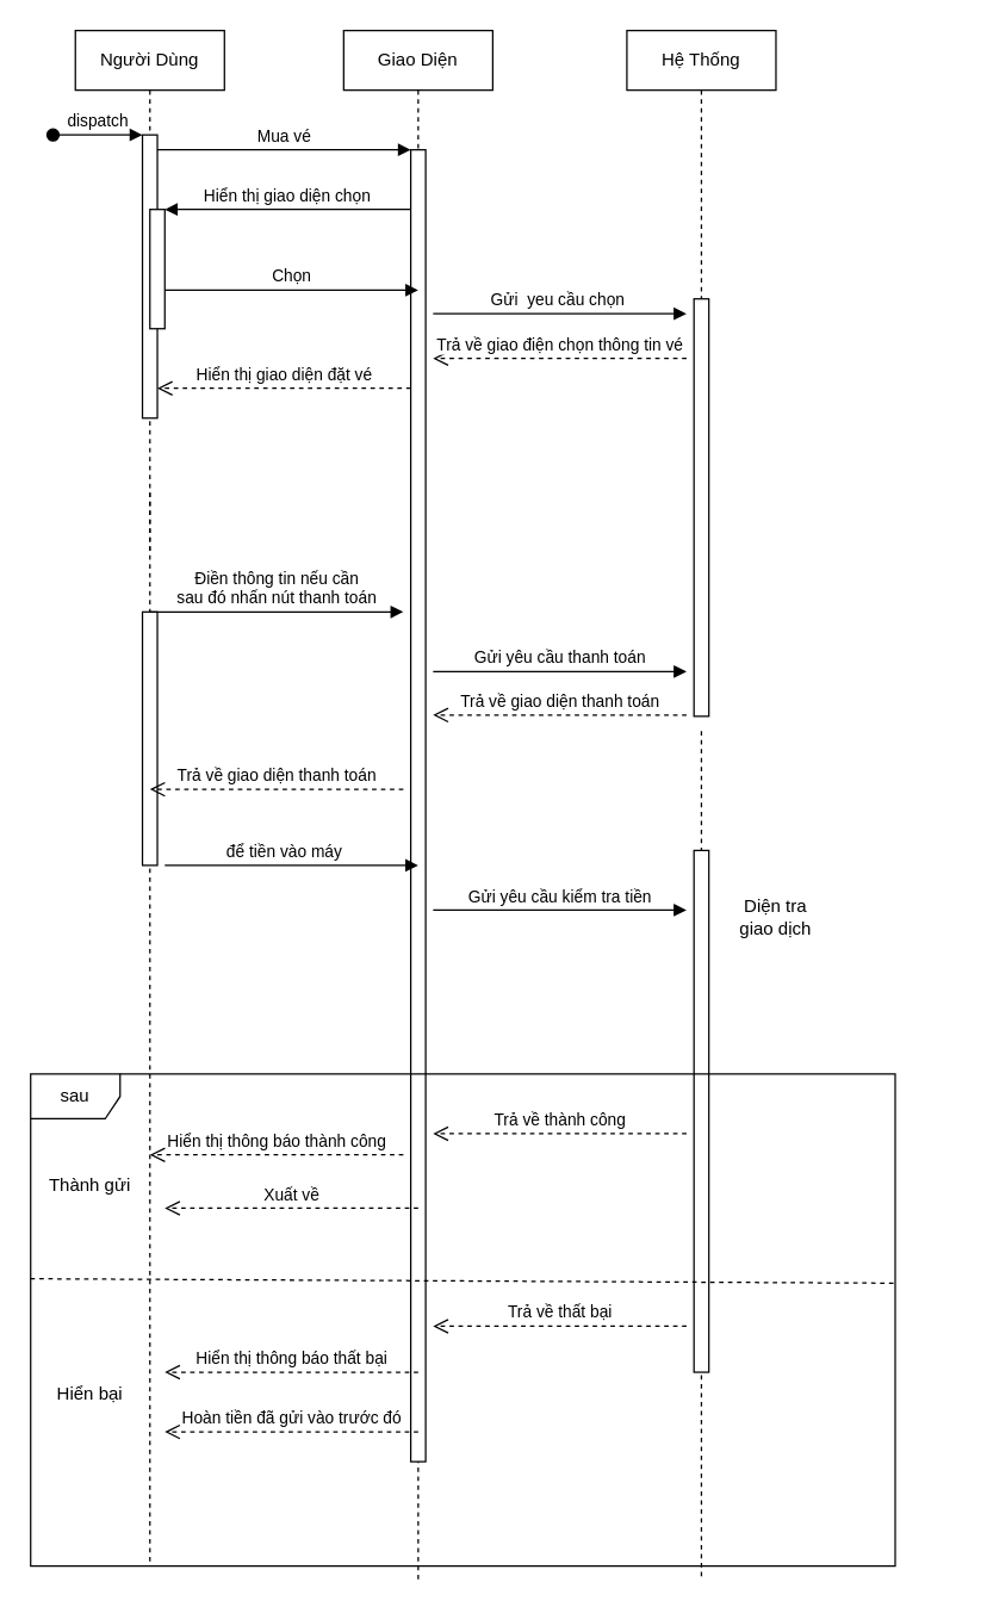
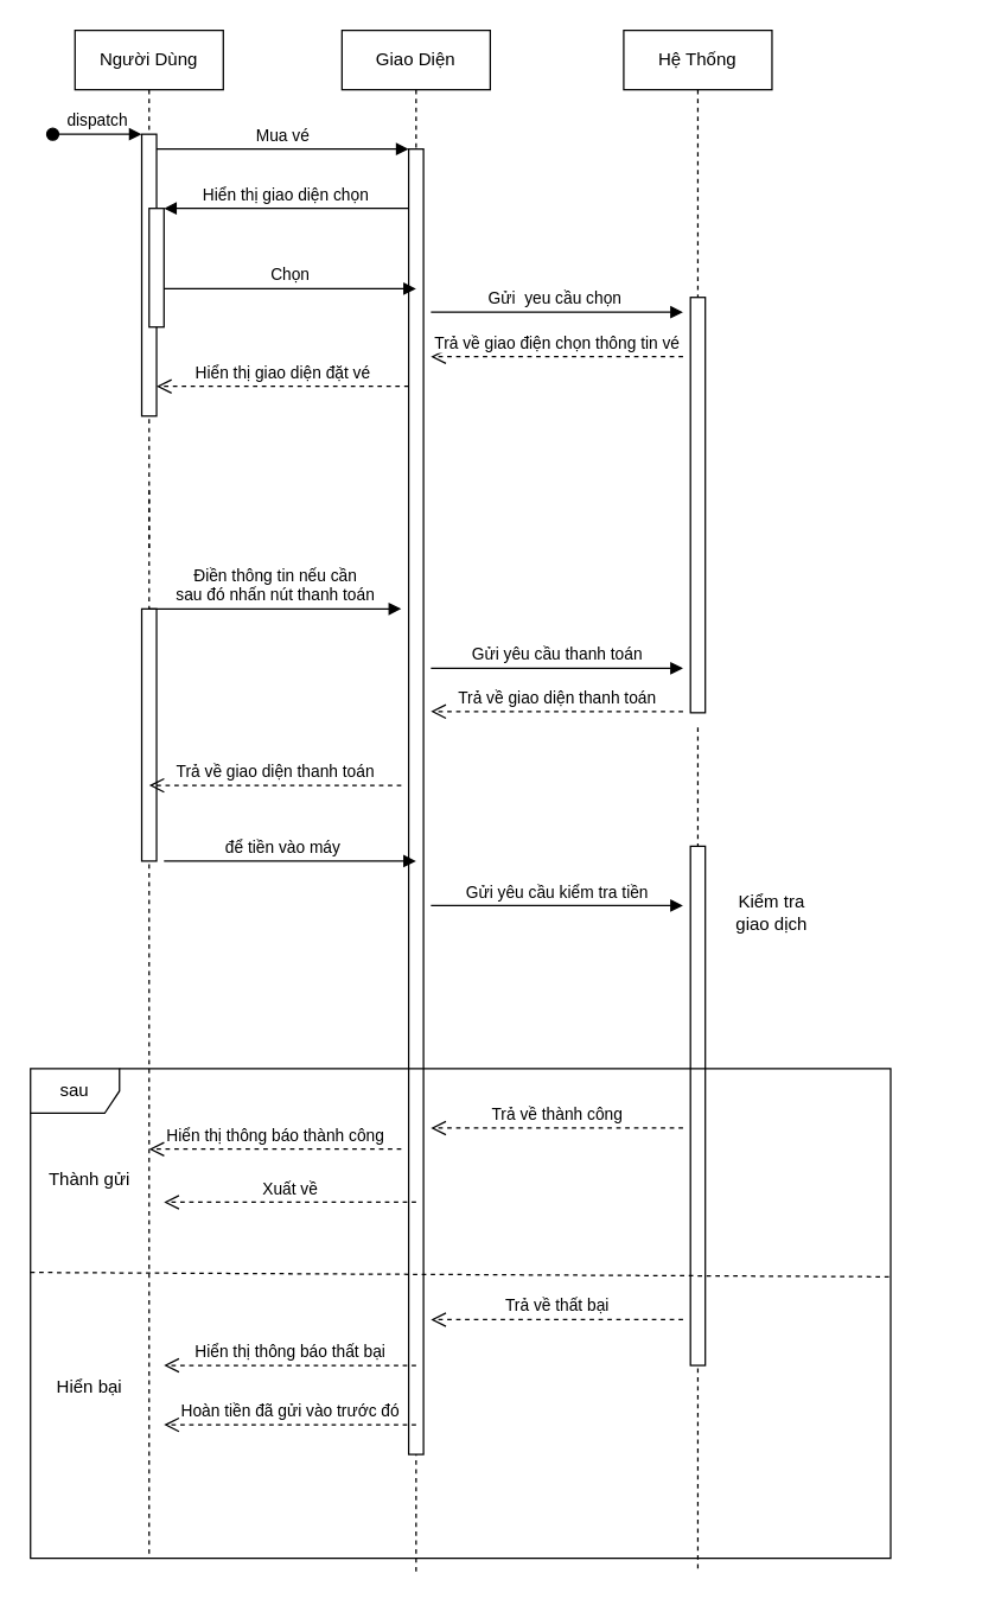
  <mxCell id="0" />
  <mxCell id="1" parent="0" />
  <mxCell id="2" value="Người Dùng" style="shape=umlLifeline;perimeter=lifelinePerimeter;whiteSpace=wrap;html=1;container=0;dropTarget=0;collapsible=0;recursiveResize=0;outlineConnect=0;portConstraint=eastwest;newEdgeStyle={&quot;edgeStyle&quot;:&quot;elbowEdgeStyle&quot;,&quot;elbow&quot;:&quot;vertical&quot;,&quot;curved&quot;:0,&quot;rounded&quot;:0};" vertex="1" parent="1"><mxGeometry x="50" y="20" width="100" height="350" as="geometry" /></mxCell>
  <mxCell id="3" value="" style="html=1;points=[];perimeter=orthogonalPerimeter;outlineConnect=0;targetShapes=umlLifeline;portConstraint=eastwest;newEdgeStyle={&quot;edgeStyle&quot;:&quot;elbowEdgeStyle&quot;,&quot;elbow&quot;:&quot;vertical&quot;,&quot;curved&quot;:0,&quot;rounded&quot;:0};" vertex="1" parent="2"><mxGeometry x="45" y="70" width="10" height="190" as="geometry" /></mxCell>
  <mxCell id="4" value="dispatch" style="html=1;verticalAlign=bottom;startArrow=oval;endArrow=block;startSize=8;edgeStyle=elbowEdgeStyle;elbow=vertical;curved=0;rounded=0;" edge="1" parent="2" target="3"><mxGeometry relative="1" as="geometry"><mxPoint x="-15" y="70" as="sourcePoint" /></mxGeometry></mxCell>
  <mxCell id="5" value="" style="html=1;points=[];perimeter=orthogonalPerimeter;outlineConnect=0;targetShapes=umlLifeline;portConstraint=eastwest;newEdgeStyle={&quot;edgeStyle&quot;:&quot;elbowEdgeStyle&quot;,&quot;elbow&quot;:&quot;vertical&quot;,&quot;curved&quot;:0,&quot;rounded&quot;:0};" vertex="1" parent="2"><mxGeometry x="50" y="120" width="10" height="80" as="geometry" /></mxCell>
  <mxCell id="6" value="Giao Diện" style="shape=umlLifeline;perimeter=lifelinePerimeter;whiteSpace=wrap;html=1;container=0;dropTarget=0;collapsible=0;recursiveResize=0;outlineConnect=0;portConstraint=eastwest;newEdgeStyle={&quot;edgeStyle&quot;:&quot;elbowEdgeStyle&quot;,&quot;elbow&quot;:&quot;vertical&quot;,&quot;curved&quot;:0,&quot;rounded&quot;:0};" vertex="1" parent="1"><mxGeometry x="230" y="20" width="100" height="1040" as="geometry" /></mxCell>
  <mxCell id="7" value="" style="html=1;points=[];perimeter=orthogonalPerimeter;outlineConnect=0;targetShapes=umlLifeline;portConstraint=eastwest;newEdgeStyle={&quot;edgeStyle&quot;:&quot;elbowEdgeStyle&quot;,&quot;elbow&quot;:&quot;vertical&quot;,&quot;curved&quot;:0,&quot;rounded&quot;:0};" vertex="1" parent="6"><mxGeometry x="45" y="80" width="10" height="880" as="geometry" /></mxCell>
  <mxCell id="8" value="Mua vé" style="html=1;verticalAlign=bottom;endArrow=block;edgeStyle=elbowEdgeStyle;elbow=vertical;curved=0;rounded=0;" edge="1" parent="1" source="3" target="7"><mxGeometry relative="1" as="geometry"><mxPoint x="205" y="110" as="sourcePoint" /><Array as="points"><mxPoint x="190" y="100" /></Array></mxGeometry></mxCell>
  <mxCell id="9" value="Hiển thị giao diện đặt vé" style="html=1;verticalAlign=bottom;endArrow=open;dashed=1;endSize=8;edgeStyle=elbowEdgeStyle;elbow=vertical;curved=0;rounded=0;" edge="1" parent="1" source="7" target="3"><mxGeometry relative="1" as="geometry"><mxPoint x="205" y="185" as="targetPoint" /><Array as="points"><mxPoint x="200" y="260" /></Array></mxGeometry></mxCell>
  <mxCell id="10" value="Hiển thị giao diện chọn" style="html=1;verticalAlign=bottom;endArrow=block;edgeStyle=elbowEdgeStyle;elbow=vertical;curved=0;rounded=0;" edge="1" parent="1" source="7" target="5"><mxGeometry relative="1" as="geometry"><mxPoint x="185" y="140" as="sourcePoint" /><Array as="points"><mxPoint x="200" y="140" /></Array></mxGeometry></mxCell>
  <mxCell id="11" value="Hệ Thống" style="shape=umlLifeline;perimeter=lifelinePerimeter;whiteSpace=wrap;html=1;container=0;dropTarget=0;collapsible=0;recursiveResize=0;outlineConnect=0;portConstraint=eastwest;newEdgeStyle={&quot;edgeStyle&quot;:&quot;elbowEdgeStyle&quot;,&quot;elbow&quot;:&quot;vertical&quot;,&quot;curved&quot;:0,&quot;rounded&quot;:0};" vertex="1" parent="1"><mxGeometry x="420" y="20" width="100" height="460" as="geometry" /></mxCell>
  <mxCell id="12" value="" style="html=1;points=[];perimeter=orthogonalPerimeter;outlineConnect=0;targetShapes=umlLifeline;portConstraint=eastwest;newEdgeStyle={&quot;edgeStyle&quot;:&quot;elbowEdgeStyle&quot;,&quot;elbow&quot;:&quot;vertical&quot;,&quot;curved&quot;:0,&quot;rounded&quot;:0};" vertex="1" parent="11"><mxGeometry x="45" y="180" width="10" height="280" as="geometry" /></mxCell>
  <mxCell id="13" value="" style="shape=umlLifeline;perimeter=lifelinePerimeter;whiteSpace=wrap;html=1;container=0;dropTarget=0;collapsible=0;recursiveResize=0;outlineConnect=0;portConstraint=eastwest;newEdgeStyle={&quot;edgeStyle&quot;:&quot;elbowEdgeStyle&quot;,&quot;elbow&quot;:&quot;vertical&quot;,&quot;curved&quot;:0,&quot;rounded&quot;:0};size=0;" vertex="1" parent="1"><mxGeometry x="50" y="330" width="100" height="720" as="geometry" /></mxCell>
  <mxCell id="14" value="" style="html=1;points=[];perimeter=orthogonalPerimeter;outlineConnect=0;targetShapes=umlLifeline;portConstraint=eastwest;newEdgeStyle={&quot;edgeStyle&quot;:&quot;elbowEdgeStyle&quot;,&quot;elbow&quot;:&quot;vertical&quot;,&quot;curved&quot;:0,&quot;rounded&quot;:0};" vertex="1" parent="13"><mxGeometry x="45" y="80" width="10" height="170" as="geometry" /></mxCell>
  <mxCell id="15" value="Gửi&amp;nbsp; yeu cầu chọn&amp;nbsp;" style="html=1;verticalAlign=bottom;endArrow=block;edgeStyle=elbowEdgeStyle;elbow=vertical;curved=0;rounded=0;" edge="1" parent="1"><mxGeometry relative="1" as="geometry"><mxPoint x="290" y="210" as="sourcePoint" /><Array as="points"><mxPoint x="375" y="210" /></Array><mxPoint x="460" y="210" as="targetPoint" /></mxGeometry></mxCell>
  <mxCell id="16" value="Chọn" style="html=1;verticalAlign=bottom;endArrow=block;edgeStyle=elbowEdgeStyle;elbow=vertical;curved=0;rounded=0;" edge="1" parent="1"><mxGeometry relative="1" as="geometry"><mxPoint x="110" y="194.17" as="sourcePoint" /><Array as="points"><mxPoint x="195" y="194.17" /></Array><mxPoint x="280" y="194.17" as="targetPoint" /></mxGeometry></mxCell>
  <mxCell id="17" value="Trả về giao điện chọn thông tin vé" style="html=1;verticalAlign=bottom;endArrow=open;dashed=1;endSize=8;edgeStyle=elbowEdgeStyle;elbow=vertical;curved=0;rounded=0;" edge="1" parent="1"><mxGeometry relative="1" as="geometry"><mxPoint x="290" y="240" as="targetPoint" /><Array as="points"><mxPoint x="385" y="240" /></Array><mxPoint x="460" y="240" as="sourcePoint" /></mxGeometry></mxCell>
  <mxCell id="18" value="Điền thông tin nếu cần&lt;br&gt;sau đó nhấn nút thanh toán" style="html=1;verticalAlign=bottom;endArrow=block;edgeStyle=elbowEdgeStyle;elbow=vertical;curved=0;rounded=0;" edge="1" parent="1"><mxGeometry relative="1" as="geometry"><mxPoint x="100" y="410" as="sourcePoint" /><Array as="points"><mxPoint x="185" y="410" /></Array><mxPoint x="270" y="410" as="targetPoint" /></mxGeometry></mxCell>
  <mxCell id="19" value="" style="shape=umlLifeline;perimeter=lifelinePerimeter;whiteSpace=wrap;html=1;container=0;dropTarget=0;collapsible=0;recursiveResize=0;outlineConnect=0;portConstraint=eastwest;newEdgeStyle={&quot;edgeStyle&quot;:&quot;elbowEdgeStyle&quot;,&quot;elbow&quot;:&quot;vertical&quot;,&quot;curved&quot;:0,&quot;rounded&quot;:0};size=0;" vertex="1" parent="1"><mxGeometry x="420" y="490" width="100" height="570" as="geometry" /></mxCell>
  <mxCell id="20" value="" style="html=1;points=[];perimeter=orthogonalPerimeter;outlineConnect=0;targetShapes=umlLifeline;portConstraint=eastwest;newEdgeStyle={&quot;edgeStyle&quot;:&quot;elbowEdgeStyle&quot;,&quot;elbow&quot;:&quot;vertical&quot;,&quot;curved&quot;:0,&quot;rounded&quot;:0};" vertex="1" parent="19"><mxGeometry x="45" y="80" width="10" height="350" as="geometry" /></mxCell>
  <mxCell id="21" value="Gửi yêu cầu thanh toán" style="html=1;verticalAlign=bottom;endArrow=block;edgeStyle=elbowEdgeStyle;elbow=vertical;curved=0;rounded=0;" edge="1" parent="1"><mxGeometry relative="1" as="geometry"><mxPoint x="290" y="450" as="sourcePoint" /><Array as="points"><mxPoint x="375" y="450" /></Array><mxPoint x="460" y="450" as="targetPoint" /></mxGeometry></mxCell>
  <mxCell id="22" value="Trả về giao diện thanh toán" style="html=1;verticalAlign=bottom;endArrow=open;dashed=1;endSize=8;edgeStyle=elbowEdgeStyle;elbow=vertical;curved=0;rounded=0;" edge="1" parent="1"><mxGeometry relative="1" as="geometry"><mxPoint x="100" y="529" as="targetPoint" /><Array as="points"><mxPoint x="195" y="529" /></Array><mxPoint x="270" y="529" as="sourcePoint" /></mxGeometry></mxCell>
  <mxCell id="23" value="Trả về giao diện thanh toán" style="html=1;verticalAlign=bottom;endArrow=open;dashed=1;endSize=8;edgeStyle=elbowEdgeStyle;elbow=vertical;curved=0;rounded=0;" edge="1" parent="1"><mxGeometry relative="1" as="geometry"><mxPoint x="290" y="479.17" as="targetPoint" /><Array as="points"><mxPoint x="385" y="479.17" /></Array><mxPoint x="460" y="479.17" as="sourcePoint" /></mxGeometry></mxCell>
  <mxCell id="24" value="để tiền vào máy" style="html=1;verticalAlign=bottom;endArrow=block;edgeStyle=elbowEdgeStyle;elbow=vertical;curved=0;rounded=0;" edge="1" parent="1"><mxGeometry x="-0.059" relative="1" as="geometry"><mxPoint x="110" y="580" as="sourcePoint" /><Array as="points"><mxPoint x="195" y="580" /></Array><mxPoint x="280" y="580" as="targetPoint" /><mxPoint as="offset" /></mxGeometry></mxCell>
  <mxCell id="25" value="Gửi yêu cầu kiểm tra tiền" style="html=1;verticalAlign=bottom;endArrow=block;edgeStyle=elbowEdgeStyle;elbow=vertical;curved=0;rounded=0;" edge="1" parent="1"><mxGeometry relative="1" as="geometry"><mxPoint x="290" y="610" as="sourcePoint" /><Array as="points"><mxPoint x="375" y="610" /></Array><mxPoint x="460" y="610" as="targetPoint" /></mxGeometry></mxCell>
  <mxCell id="26" value="" style="endArrow=classic;html=1;rounded=0;" edge="1" parent="1"><mxGeometry width="50" height="50" relative="1" as="geometry"><mxPoint x="640" y="670" as="sourcePoint" /><mxPoint x="639.071" y="670" as="targetPoint" /></mxGeometry></mxCell>
  <mxCell id="27" value="sau" style="shape=umlFrame;whiteSpace=wrap;html=1;pointerEvents=0;" vertex="1" parent="1"><mxGeometry x="20" y="720" width="580" height="330" as="geometry" /></mxCell>
  <mxCell id="28" value="" style="endArrow=none;dashed=1;html=1;rounded=0;exitX=0.998;exitY=0.425;exitDx=0;exitDy=0;exitPerimeter=0;entryX=-0.005;entryY=0.416;entryDx=0;entryDy=0;entryPerimeter=0;" edge="1" parent="1" source="27" target="27"><mxGeometry width="50" height="50" relative="1" as="geometry"><mxPoint x="430" y="970" as="sourcePoint" /><mxPoint x="480" y="920" as="targetPoint" /></mxGeometry></mxCell>
- <mxCell id="29" value="Diện tra giao dịch" style="text;html=1;strokeColor=none;fillColor=none;align=center;verticalAlign=middle;whiteSpace=wrap;rounded=0;" vertex="1" parent="1"><mxGeometry x="490" y="600" width="60" height="30" as="geometry" /></mxCell>
+ <mxCell id="29" value="Kiểm tra giao dịch" style="text;html=1;strokeColor=none;fillColor=none;align=center;verticalAlign=middle;whiteSpace=wrap;rounded=0;" vertex="1" parent="1"><mxGeometry x="490" y="600" width="60" height="30" as="geometry" /></mxCell>
  <mxCell id="30" value="Thành gửi" style="text;html=1;strokeColor=none;fillColor=none;align=center;verticalAlign=middle;whiteSpace=wrap;rounded=0;" vertex="1" parent="1"><mxGeometry x="30" y="780" width="60" height="30" as="geometry" /></mxCell>
  <mxCell id="31" value="Hiển bại" style="text;html=1;strokeColor=none;fillColor=none;align=center;verticalAlign=middle;whiteSpace=wrap;rounded=0;" vertex="1" parent="1"><mxGeometry x="30" y="920" width="60" height="30" as="geometry" /></mxCell>
  <mxCell id="32" value="Trả về thành công" style="html=1;verticalAlign=bottom;endArrow=open;dashed=1;endSize=8;edgeStyle=elbowEdgeStyle;elbow=vertical;curved=0;rounded=0;" edge="1" parent="1"><mxGeometry relative="1" as="geometry"><mxPoint x="290" y="760" as="targetPoint" /><Array as="points"><mxPoint x="385" y="760" /></Array><mxPoint x="460" y="760" as="sourcePoint" /><mxPoint as="offset" /></mxGeometry></mxCell>
  <mxCell id="33" value="Trả về thất bại" style="html=1;verticalAlign=bottom;endArrow=open;dashed=1;endSize=8;edgeStyle=elbowEdgeStyle;elbow=vertical;curved=0;rounded=0;" edge="1" parent="1"><mxGeometry relative="1" as="geometry"><mxPoint x="290" y="889.17" as="targetPoint" /><Array as="points"><mxPoint x="385" y="889.17" /></Array><mxPoint x="460" y="889.17" as="sourcePoint" /><mxPoint as="offset" /></mxGeometry></mxCell>
  <mxCell id="34" value="Hiển thị thông báo thất bại" style="html=1;verticalAlign=bottom;endArrow=open;dashed=1;endSize=8;edgeStyle=elbowEdgeStyle;elbow=vertical;curved=0;rounded=0;" edge="1" parent="1"><mxGeometry relative="1" as="geometry"><mxPoint x="110" y="920" as="targetPoint" /><Array as="points"><mxPoint x="205" y="920" /></Array><mxPoint x="280" y="920" as="sourcePoint" /><mxPoint as="offset" /></mxGeometry></mxCell>
  <mxCell id="35" value="Xuất về" style="html=1;verticalAlign=bottom;endArrow=open;dashed=1;endSize=8;edgeStyle=elbowEdgeStyle;elbow=vertical;curved=0;rounded=0;" edge="1" parent="1"><mxGeometry relative="1" as="geometry"><mxPoint x="110" y="810" as="targetPoint" /><Array as="points"><mxPoint x="205" y="810" /></Array><mxPoint x="280" y="810" as="sourcePoint" /><mxPoint as="offset" /></mxGeometry></mxCell>
  <mxCell id="36" value="Hiển thị thông báo thành công" style="html=1;verticalAlign=bottom;endArrow=open;dashed=1;endSize=8;edgeStyle=elbowEdgeStyle;elbow=vertical;curved=0;rounded=0;" edge="1" parent="1"><mxGeometry relative="1" as="geometry"><mxPoint x="100" y="774.17" as="targetPoint" /><Array as="points"><mxPoint x="195" y="774.17" /></Array><mxPoint x="270" y="774.17" as="sourcePoint" /><mxPoint as="offset" /></mxGeometry></mxCell>
  <mxCell id="37" value="Hoàn tiền đã gửi vào trước đó" style="html=1;verticalAlign=bottom;endArrow=open;dashed=1;endSize=8;edgeStyle=elbowEdgeStyle;elbow=vertical;curved=0;rounded=0;" edge="1" parent="1"><mxGeometry relative="1" as="geometry"><mxPoint x="110" y="960" as="targetPoint" /><Array as="points"><mxPoint x="205" y="960" /></Array><mxPoint x="280" y="960" as="sourcePoint" /><mxPoint as="offset" /></mxGeometry></mxCell>
